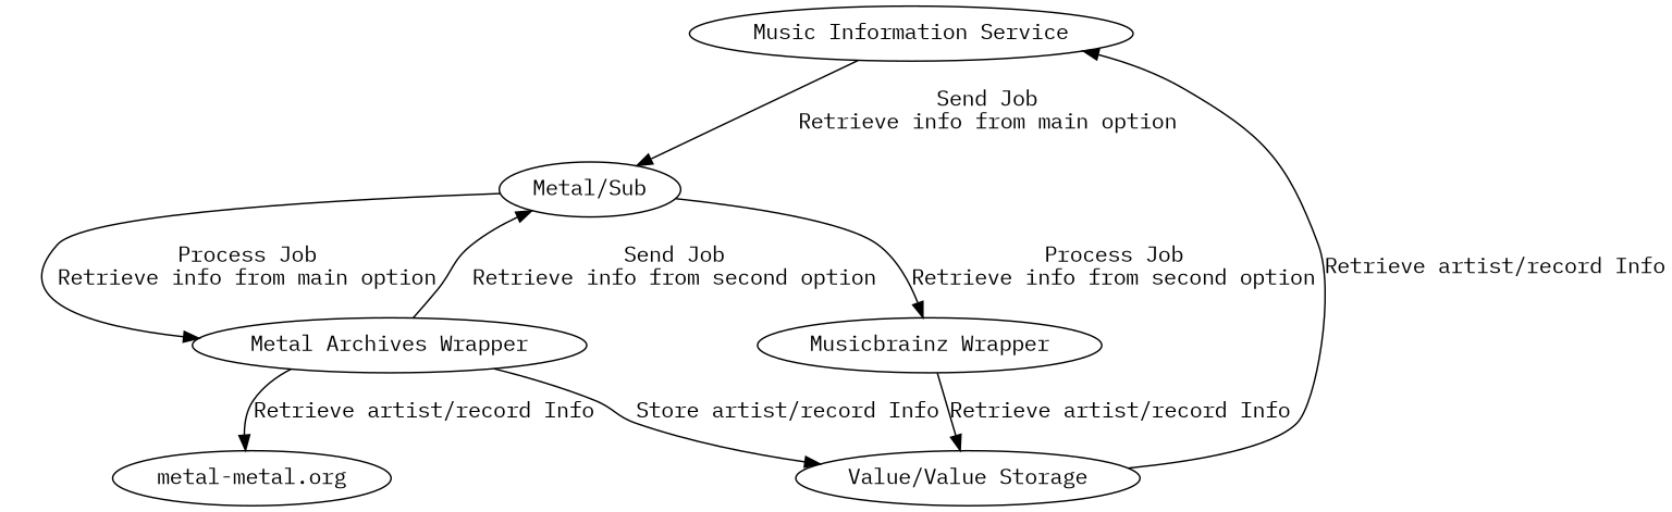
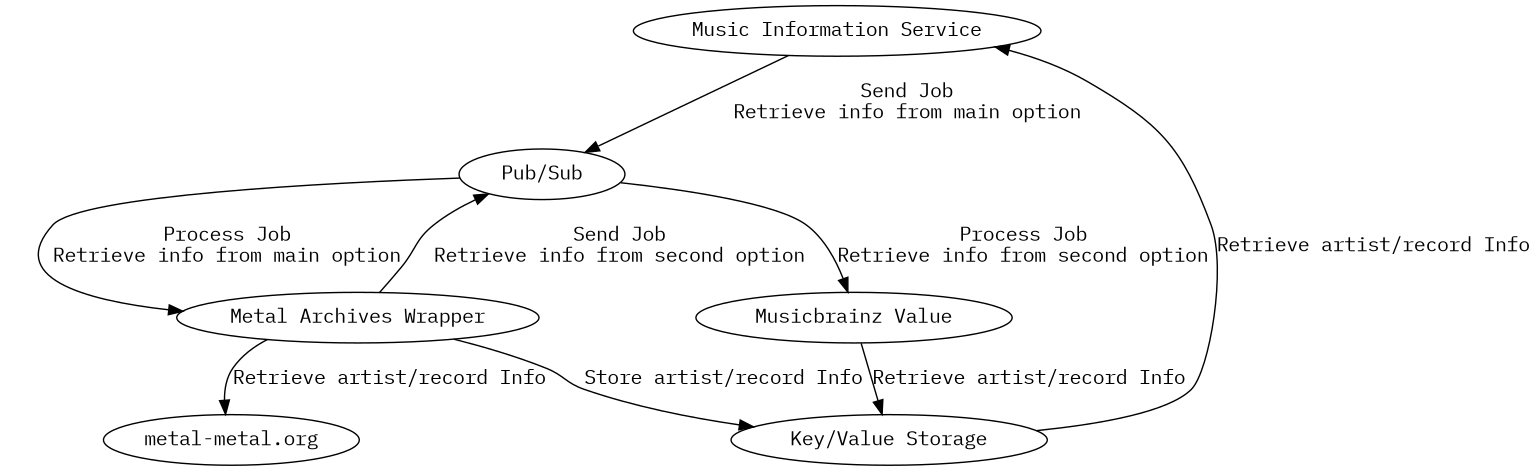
  digraph {
    fontname="IBM Plex Mono"
    node [fontname="IBM Plex Mono"]
    edge [fontname="IBM Plex Mono"]
    "Music Information Service"
-   "Pub/Sub" [label="Metal/Sub"]
+   "Pub/Sub"
    "Metal Archives Wrapper"
-   "Musicbrainz Wrapper"
-   "Key/Value Storage" [label="Value/Value Storage"]
+   "Musicbrainz Wrapper" [label="Musicbrainz Value"]
+   "Key/Value Storage"
    n6 [label="metal-metal.org"]
    "Music Information Service" -> "Pub/Sub" [label="Send Job\nRetrieve info from main option"]
    "Pub/Sub" -> "Metal Archives Wrapper" [label="Process Job\nRetrieve info from main option"]
    "Pub/Sub" -> "Musicbrainz Wrapper" [label="Process Job\nRetrieve info from second option"]
    "Metal Archives Wrapper" -> "Pub/Sub" [label="Send Job\nRetrieve info from second option"]
    "Metal Archives Wrapper" -> "Key/Value Storage" [label="Store artist/record Info"]
    "Metal Archives Wrapper" -> n6 [label="Retrieve artist/record Info"]
    "Musicbrainz Wrapper" -> "Key/Value Storage" [label="Retrieve artist/record Info"]
    "Key/Value Storage" -> "Music Information Service" [label="Retrieve artist/record Info"]
  }
